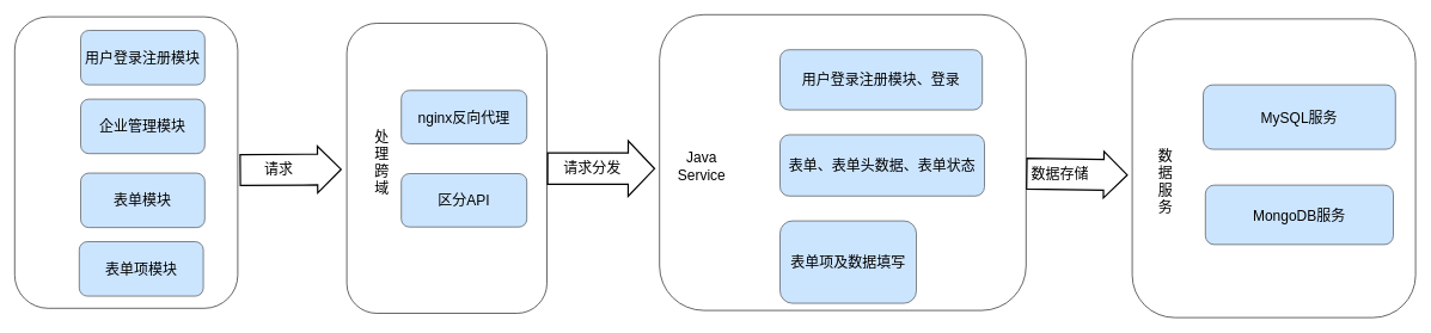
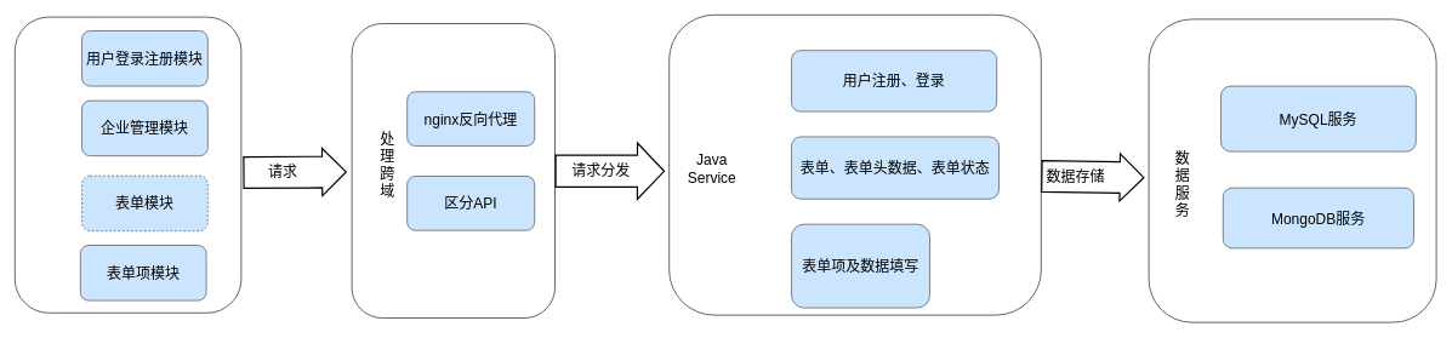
  <mxCell id="0" />
  <mxCell id="1" parent="0" />
  <mxCell id="2" value="" style="rounded=1;whiteSpace=wrap;html=1;" vertex="1" parent="1"><mxGeometry x="20" y="23" width="311" height="407" as="geometry" /></mxCell>
  <mxCell id="3" value="&lt;font style=&quot;font-size: 20px;&quot;&gt;用户登录注册模块&lt;/font&gt;" style="rounded=1;whiteSpace=wrap;html=1;fillColor=#cce5ff;strokeColor=#36393d;" vertex="1" parent="1"><mxGeometry x="112" y="42" width="173" height="76" as="geometry" /></mxCell>
  <mxCell id="4" value="&lt;span style=&quot;font-size: 20px;&quot;&gt;企业管理模块&lt;/span&gt;" style="rounded=1;whiteSpace=wrap;html=1;fillColor=#cce5ff;strokeColor=#36393d;" vertex="1" parent="1"><mxGeometry x="112" y="138" width="173" height="76" as="geometry" /></mxCell>
- <mxCell id="5" value="&lt;span style=&quot;font-size: 20px;&quot;&gt;表单模块&lt;/span&gt;" style="rounded=1;whiteSpace=wrap;html=1;fillColor=#cce5ff;strokeColor=#36393d;" vertex="1" parent="1"><mxGeometry x="112" y="241.25" width="173" height="76" as="geometry" /></mxCell>
+ <mxCell id="5" value="&lt;span style=&quot;font-size: 20px;&quot;&gt;表单模块&lt;/span&gt;" style="rounded=1;whiteSpace=wrap;html=1;fillColor=#cce5ff;strokeColor=#36393d;dashed=1;" vertex="1" parent="1"><mxGeometry x="112" y="241.25" width="173" height="76" as="geometry" /></mxCell>
  <mxCell id="6" value="&lt;span style=&quot;font-size: 20px;&quot;&gt;表单项模块&lt;/span&gt;" style="rounded=1;whiteSpace=wrap;html=1;fillColor=#cce5ff;strokeColor=#36393d;" vertex="1" parent="1"><mxGeometry x="110" y="337" width="173" height="76" as="geometry" /></mxCell>
  <mxCell id="7" value="" style="shape=flexArrow;endArrow=classic;html=1;rounded=0;fontSize=20;strokeWidth=2;width=42;endSize=10.26;exitX=1.008;exitY=0.526;exitDx=0;exitDy=0;exitPerimeter=0;" edge="1" parent="1" source="2"><mxGeometry width="50" height="50" relative="1" as="geometry"><mxPoint x="358" y="230.5" as="sourcePoint" /><mxPoint x="476" y="236" as="targetPoint" /></mxGeometry></mxCell>
  <mxCell id="8" value="请求" style="edgeLabel;html=1;align=center;verticalAlign=middle;resizable=0;points=[];fontSize=20;" vertex="1" connectable="0" parent="7"><mxGeometry x="-0.055" y="-13" relative="1" as="geometry"><mxPoint x="-13" y="-14" as="offset" /></mxGeometry></mxCell>
  <mxCell id="9" value="" style="rounded=1;whiteSpace=wrap;html=1;fontSize=20;" vertex="1" parent="1"><mxGeometry x="919" y="20" width="511" height="413" as="geometry" /></mxCell>
  <mxCell id="10" value="" style="rounded=1;whiteSpace=wrap;html=1;shadow=0;glass=0;sketch=0;" vertex="1" parent="1"><mxGeometry x="483" y="32" width="279" height="405" as="geometry" /></mxCell>
  <mxCell id="11" value="nginx反向代理" style="rounded=1;whiteSpace=wrap;html=1;fontSize=20;fillColor=#cce5ff;strokeColor=#36393d;" vertex="1" parent="1"><mxGeometry x="559" y="125.75" width="175" height="74.5" as="geometry" /></mxCell>
  <mxCell id="12" value="处理跨域" style="text;html=1;strokeColor=none;fillColor=none;align=center;verticalAlign=middle;whiteSpace=wrap;rounded=0;fontSize=20;" vertex="1" parent="1"><mxGeometry x="513" y="163.5" width="38" height="124" as="geometry" /></mxCell>
  <mxCell id="13" value="区分API" style="rounded=1;whiteSpace=wrap;html=1;fontSize=20;fillColor=#cce5ff;strokeColor=#36393d;" vertex="1" parent="1"><mxGeometry x="559" y="242" width="175" height="74.5" as="geometry" /></mxCell>
- <mxCell id="14" value="用户登录注册模块、登录" style="rounded=1;whiteSpace=wrap;html=1;fontSize=20;fillColor=#cce5ff;strokeColor=#36393d;" vertex="1" parent="1"><mxGeometry x="1087" y="69" width="282" height="84" as="geometry" /></mxCell>
+ <mxCell id="14" value="用户注册、登录" style="rounded=1;whiteSpace=wrap;html=1;fontSize=20;fillColor=#cce5ff;strokeColor=#36393d;" vertex="1" parent="1"><mxGeometry x="1087" y="69" width="282" height="84" as="geometry" /></mxCell>
  <mxCell id="15" value="Java&lt;br&gt;Service" style="text;html=1;strokeColor=none;fillColor=none;align=center;verticalAlign=middle;whiteSpace=wrap;rounded=0;fontSize=20;" vertex="1" parent="1"><mxGeometry x="940" y="160" width="76" height="141" as="geometry" /></mxCell>
  <mxCell id="16" value="表单、表单头数据、表单状态" style="rounded=1;whiteSpace=wrap;html=1;fontSize=20;fillColor=#cce5ff;strokeColor=#36393d;" vertex="1" parent="1"><mxGeometry x="1087" y="187.75" width="285" height="85.5" as="geometry" /></mxCell>
  <mxCell id="17" value="表单项及数据填写" style="rounded=1;whiteSpace=wrap;html=1;fontSize=20;fillColor=#cce5ff;strokeColor=#36393d;" vertex="1" parent="1"><mxGeometry x="1087" y="308" width="190" height="115" as="geometry" /></mxCell>
  <mxCell id="18" value="" style="shape=flexArrow;endArrow=classic;html=1;rounded=0;fontSize=20;strokeWidth=2;width=42;endSize=10.26;exitX=1.008;exitY=0.526;exitDx=0;exitDy=0;exitPerimeter=0;" edge="1" parent="1"><mxGeometry width="50" height="50" relative="1" as="geometry"><mxPoint x="1430.004" y="242" as="sourcePoint" /><mxPoint x="1572" y="244" as="targetPoint" /></mxGeometry></mxCell>
  <mxCell id="19" value="数据存储" style="edgeLabel;html=1;align=center;verticalAlign=middle;resizable=0;points=[];fontSize=20;" vertex="1" connectable="0" parent="18"><mxGeometry x="0.489" relative="1" as="geometry"><mxPoint x="-59" y="-2" as="offset" /></mxGeometry></mxCell>
  <mxCell id="20" value="" style="shape=flexArrow;endArrow=classic;html=1;rounded=0;fontSize=20;strokeWidth=2;endWidth=31.429;endSize=11.571;width=42.857;" edge="1" parent="1" source="10"><mxGeometry width="50" height="50" relative="1" as="geometry"><mxPoint x="545" y="378" as="sourcePoint" /><mxPoint x="913" y="235" as="targetPoint" /></mxGeometry></mxCell>
  <mxCell id="21" value="请求分发" style="edgeLabel;html=1;align=center;verticalAlign=middle;resizable=0;points=[];fontSize=20;" vertex="1" connectable="0" parent="20"><mxGeometry x="-0.418" y="3" relative="1" as="geometry"><mxPoint x="18" y="2" as="offset" /></mxGeometry></mxCell>
  <mxCell id="22" value="" style="rounded=1;whiteSpace=wrap;html=1;fontSize=20;" vertex="1" parent="1"><mxGeometry x="1578" y="26" width="395" height="417" as="geometry" /></mxCell>
  <mxCell id="23" value="MySQL服务" style="rounded=1;whiteSpace=wrap;html=1;fontSize=20;fillColor=#cce5ff;strokeColor=#36393d;" vertex="1" parent="1"><mxGeometry x="1677" y="118" width="268" height="90" as="geometry" /></mxCell>
  <mxCell id="24" value="MongoDB服务" style="rounded=1;whiteSpace=wrap;html=1;fontSize=20;fillColor=#cce5ff;strokeColor=#36393d;" vertex="1" parent="1"><mxGeometry x="1680" y="258" width="262" height="83" as="geometry" /></mxCell>
  <mxCell id="25" value="数据服务" style="text;html=1;strokeColor=none;fillColor=none;align=center;verticalAlign=middle;whiteSpace=wrap;rounded=0;fontSize=20;" vertex="1" parent="1"><mxGeometry x="1606" y="172.5" width="37" height="160.5" as="geometry" /></mxCell>
